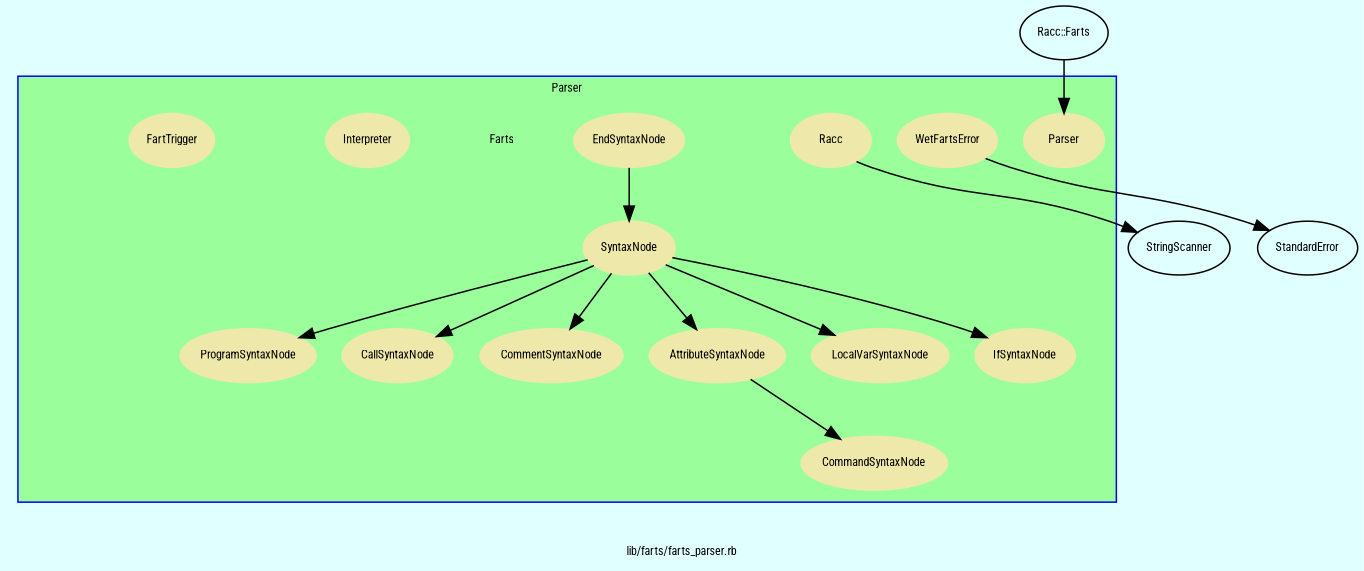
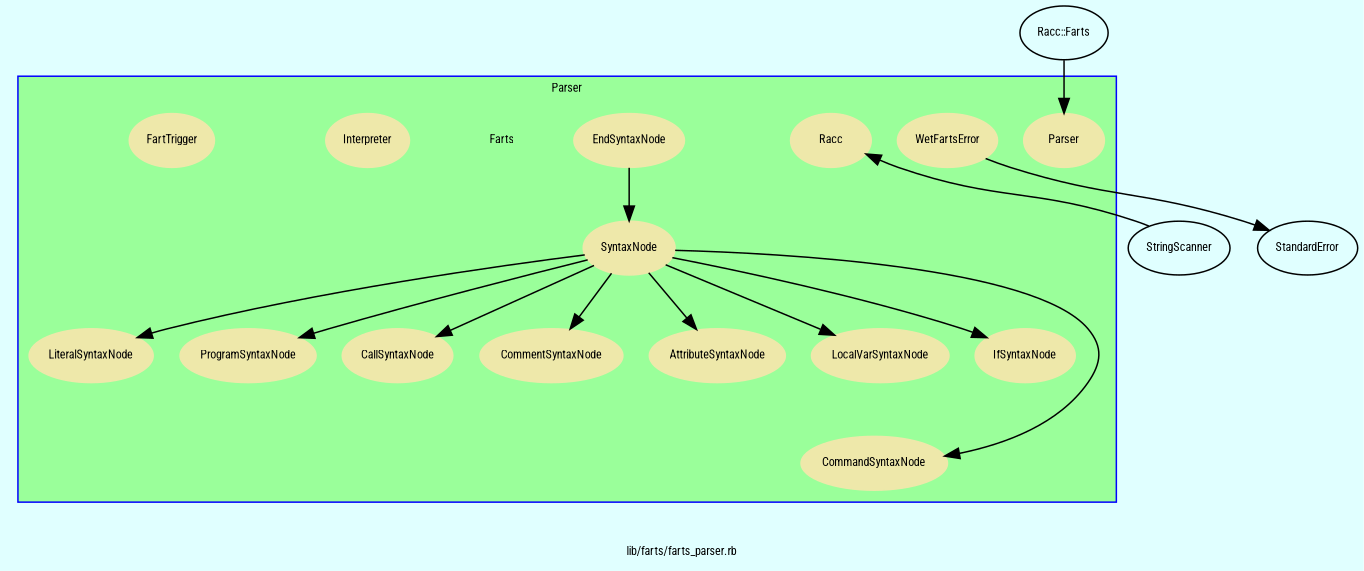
  digraph {
    bgcolor=lightcyan1
    compound=true
    fontname="Roboto Condensed"
    fontsize=8
    label="lib/farts/farts_parser.rb"
    node [color=palegoldenrod fontcolor=black fontname="Roboto Condensed" fontsize=8 shape=ellipse style=filled]
    edge [fontname="Roboto Condensed"]
    n1 [label=SyntaxNode]
+   n2 [label=LiteralSyntaxNode]
    n3 [label=ProgramSyntaxNode]
    n4 [label=Parser]
    n5 [label=CallSyntaxNode]
    n6 [label=CommentSyntaxNode]
    n7 [label=EndSyntaxNode]
    n8 [label=AttributeSyntaxNode]
    n9 [label=LocalVarSyntaxNode]
    n10 [label=Racc]
    n11 [label=IfSyntaxNode]
    n12 [label=WetFartsError]
    n13 [label=CommandSyntaxNode]
    Farts [color=black height=0.01 shape=plaintext width=0.01 fontcolor="" style=""]
    n15 [label=Interpreter]
    n16 [label=FartTrigger]
    n17 [color=black label=StandardError fontcolor="" shape="" style=""]
    n18 [color=black label="Racc::Farts" fontcolor="" shape="" style=""]
    n19 [color=black label=StringScanner fontcolor="" shape="" style=""]
    subgraph cluster_1 {
      color=blue
      fillcolor=palegreen1
      label=Parser
      style=filled
      n1
+     n2
      n3
      n4
      n5
      n6
      n7
      n8
      n9
      n10
      n11
      n12
      n13
      Farts
      n15
      n16
    }
+   n1 -> n2
    n1 -> n3
    n1 -> n5
    n1 -> n6
    n1 -> n8
    n1 -> n9
    n1 -> n11
-   n8 -> n13
+   n1 -> n13
    n7 -> n1
    n12 -> n17
    n18 -> n4
-   n10 -> n19
+   n19 -> n10
  }
